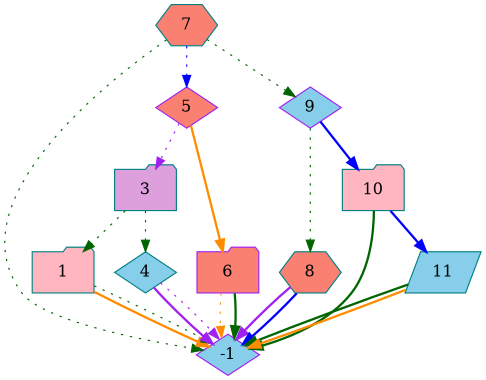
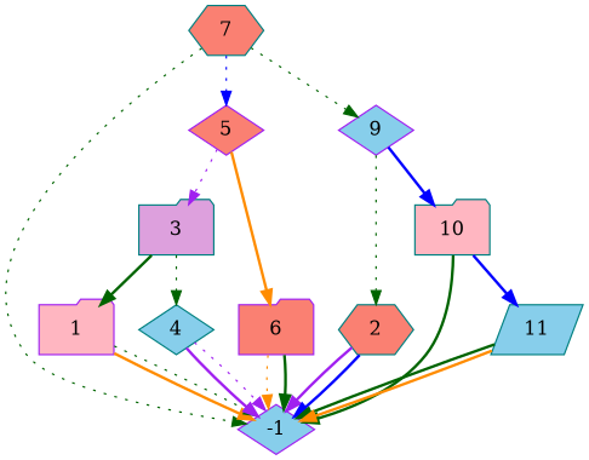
  digraph {
    node [color=teal fillcolor=salmon shape=diamond style=filled]
    edge [color=darkgreen style=bold]
    7 [shape=hexagon]
    -1 [color=purple fillcolor=skyblue]
    5 [color=purple]
    9 [color=purple fillcolor=skyblue]
    3 [fillcolor=plum shape=folder]
    6 [color=purple shape=folder]
-   8 [shape=hexagon]
+   8 [shape=hexagon label=2]
    10 [fillcolor=lightpink shape=folder]
-   1 [fillcolor=lightpink shape=folder]
+   1 [color=purple fillcolor=lightpink shape=folder]
    4 [fillcolor=skyblue]
    11 [fillcolor=skyblue shape=parallelogram]
    7 -> -1 [style=dotted]
    7 -> 5 [color=blue style=dotted]
    7 -> 9 [style=dotted]
    5 -> 3 [color=purple style=dotted]
    5 -> 6 [color=darkorange]
    9 -> 8 [style=dotted]
    9 -> 10 [color=blue]
-   3 -> 1 [style=dotted]
+   3 -> 1
    3 -> 4 [style=dotted]
    6 -> -1 [color=darkorange style=dotted]
    6 -> -1
    8 -> -1 [color=purple]
    8 -> -1 [color=blue]
    10 -> -1
    10 -> 11 [color=blue]
    1 -> -1 [color=darkorange]
    1 -> -1 [style=dotted]
    4 -> -1 [color=purple]
    4 -> -1 [color=purple style=dotted]
    11 -> -1
    11 -> -1 [color=darkorange]
  }
